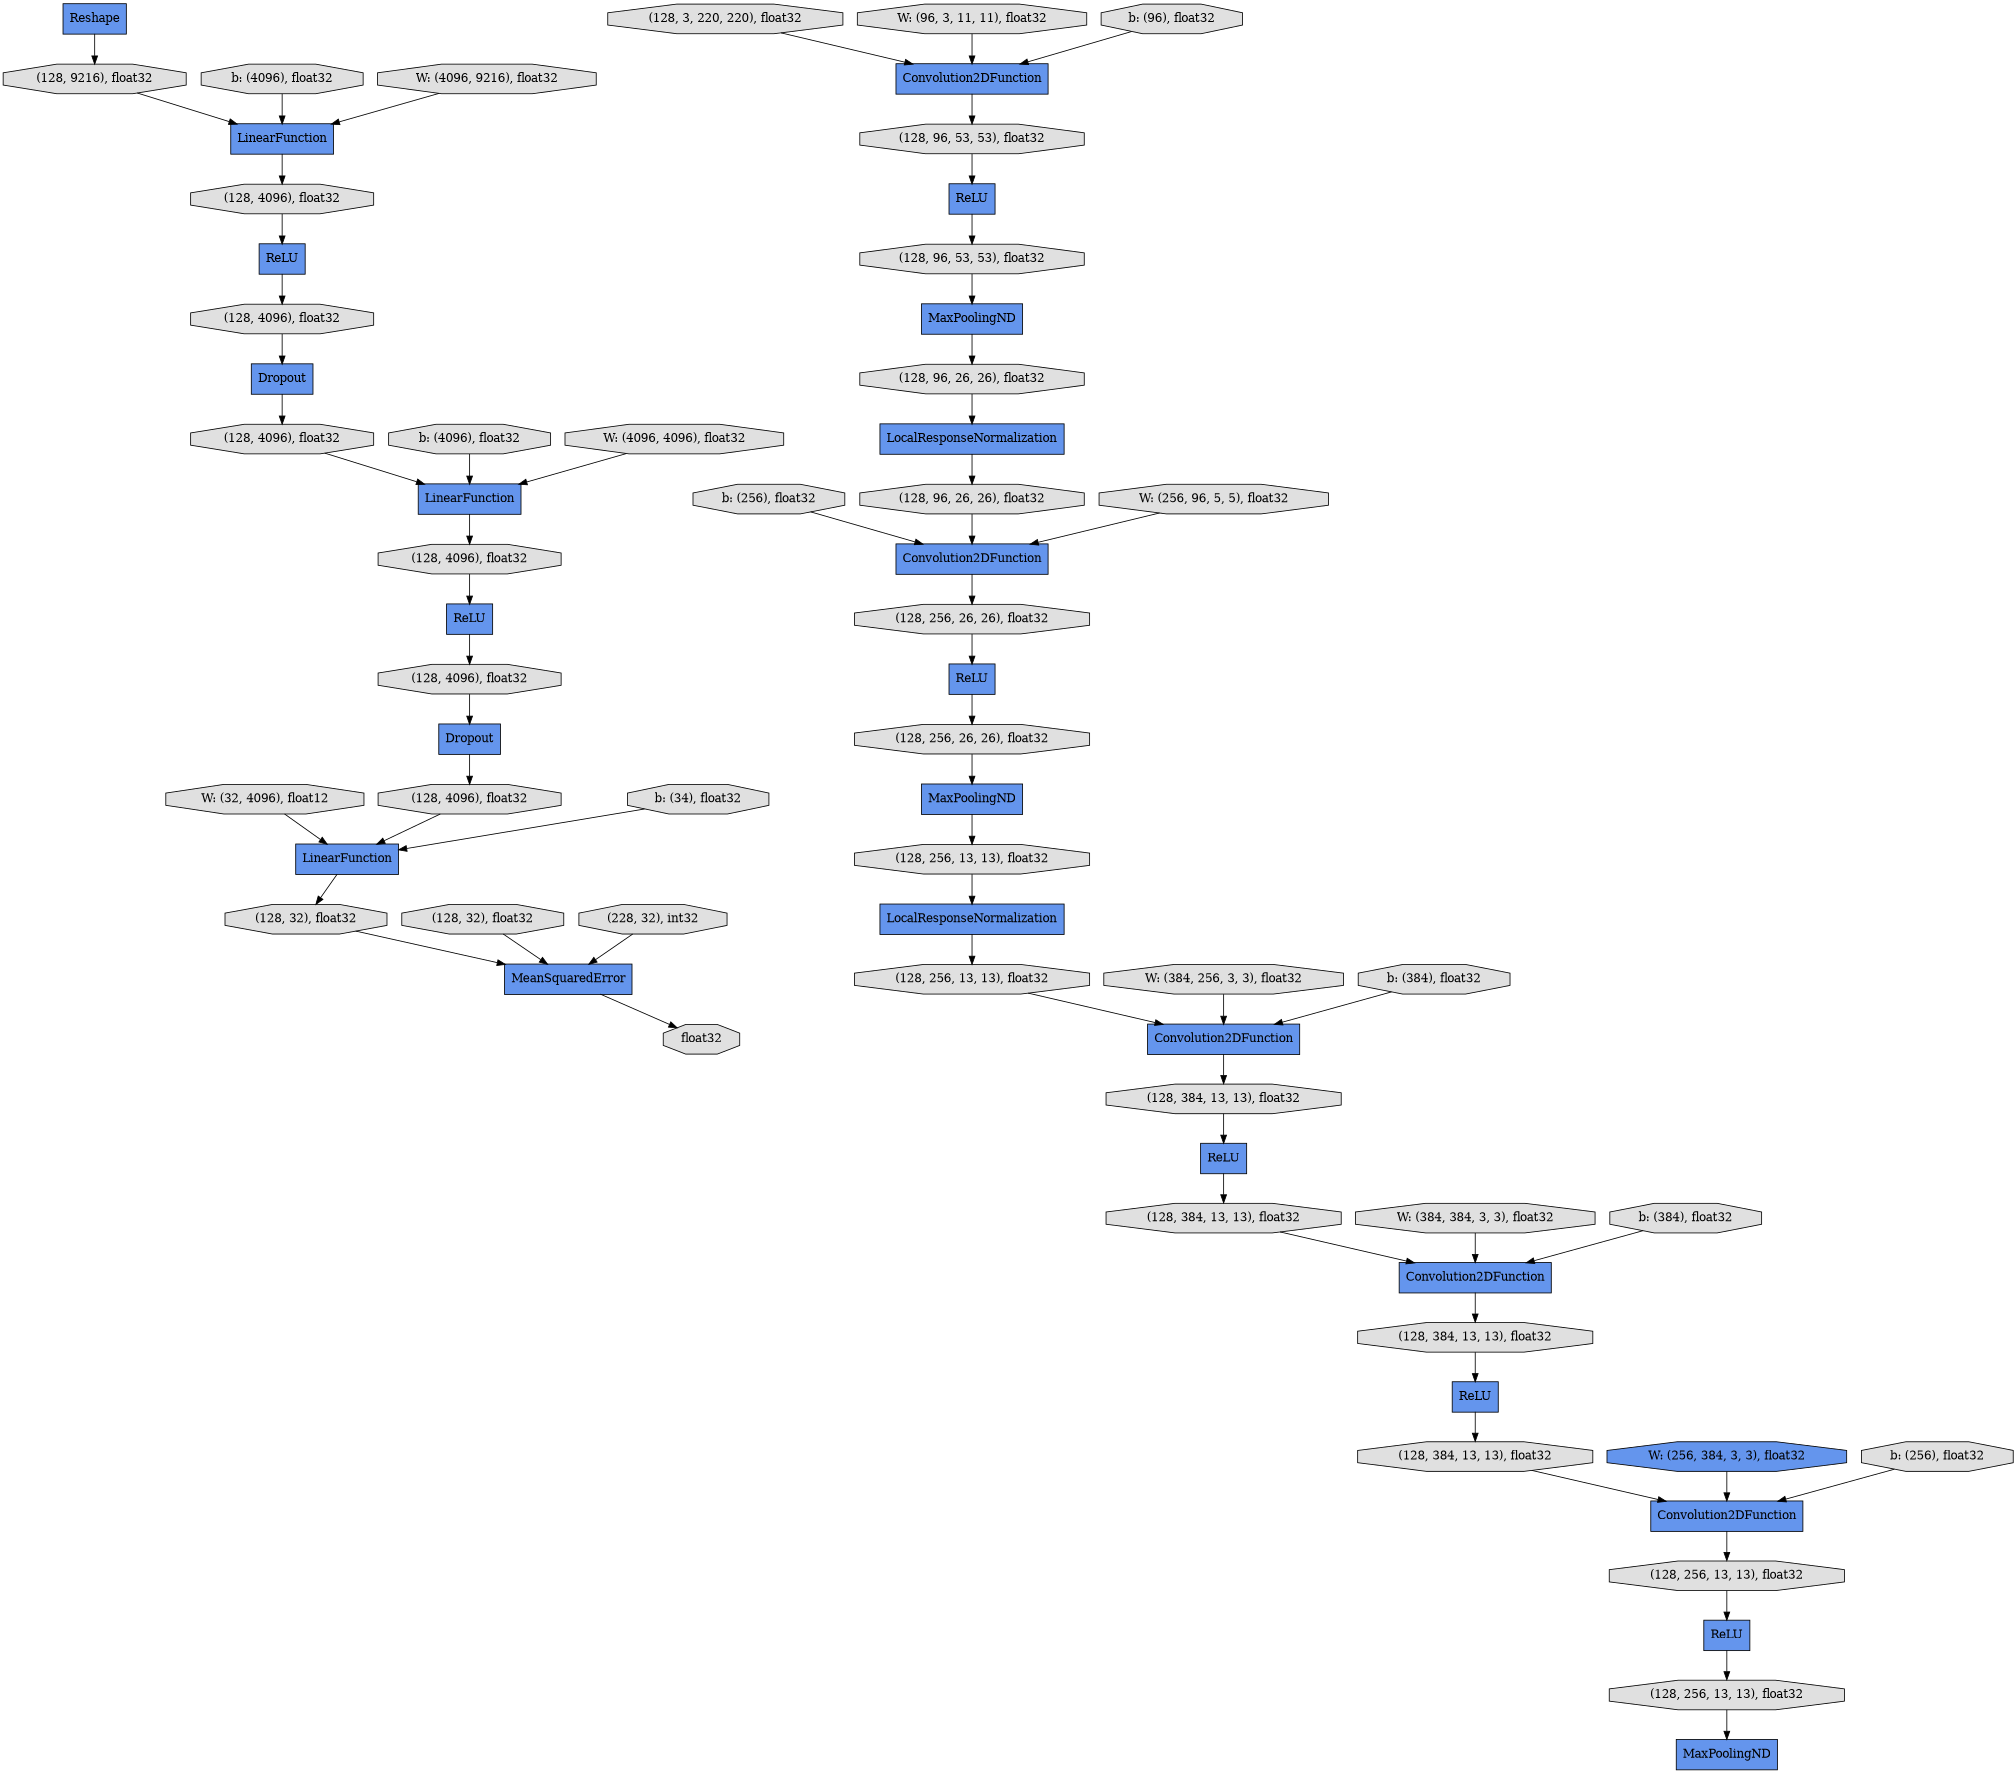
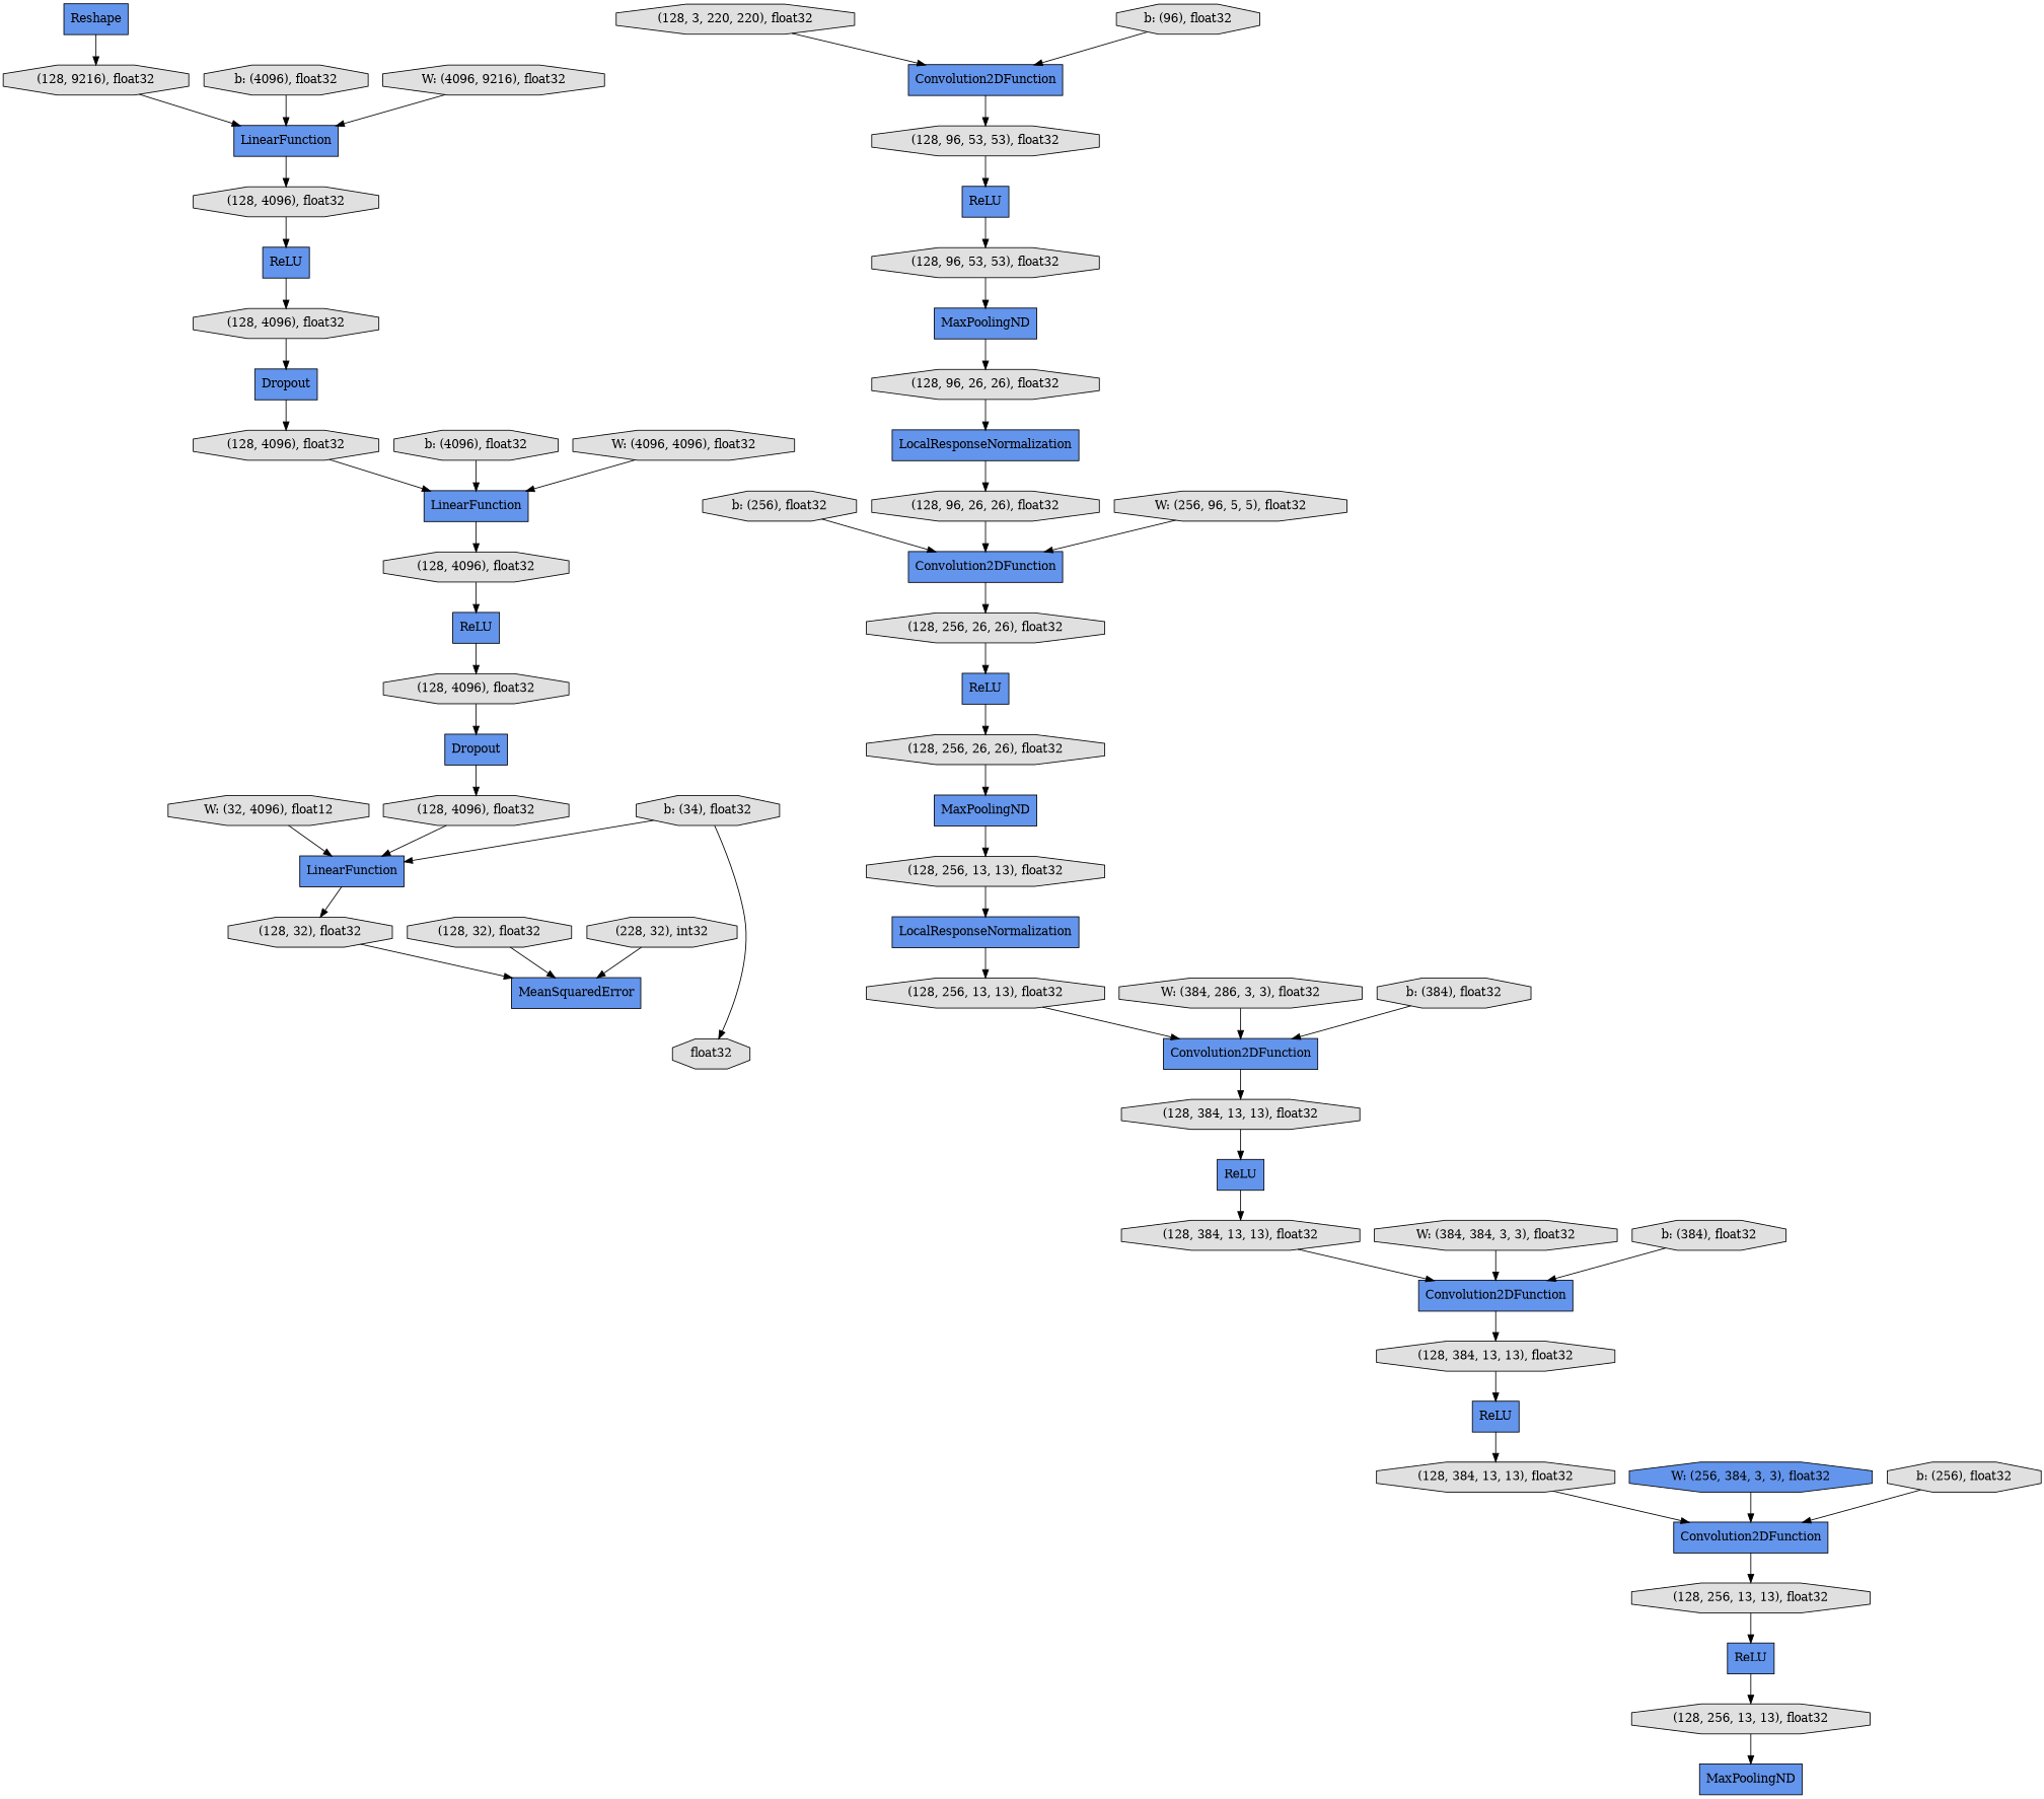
  digraph {
    rankdir=TB
    node [fillcolor="#E0E0E0" shape=octagon style=filled]
    n1 [label="W: (32, 4096), float12"]
    n2 [fillcolor="#6495ED" label=LinearFunction shape=record]
    n3 [label="(128, 32), float32"]
    n4 [fillcolor="#6495ED" label=LinearFunction shape=record]
    n5 [label="(128, 4096), float32"]
    n6 [fillcolor="#6495ED" label=ReLU shape=record]
    n7 [label="b: (256), float32"]
    n8 [fillcolor="#6495ED" label=Convolution2DFunction shape=record]
    n9 [label="(128, 256, 26, 26), float32"]
    n10 [fillcolor="#6495ED" label=LocalResponseNormalization shape=record]
    n11 [label="(128, 96, 26, 26), float32"]
    n12 [fillcolor="#6495ED" label="W: (256, 384, 3, 3), float32"]
    n13 [fillcolor="#6495ED" label=Convolution2DFunction shape=record]
    n14 [label="(128, 256, 13, 13), float32"]
    n15 [label="(128, 9216), float32"]
    n16 [label="(128, 256, 13, 13), float32"]
    n17 [fillcolor="#6495ED" label=Convolution2DFunction shape=record]
    n18 [label="(128, 384, 13, 13), float32"]
    n19 [fillcolor="#6495ED" label=ReLU shape=record]
    n20 [label="(128, 256, 26, 26), float32"]
    n21 [fillcolor="#6495ED" label=LinearFunction shape=record]
    n22 [label="(128, 4096), float32"]
    n23 [fillcolor="#6495ED" label=ReLU shape=record]
    n24 [fillcolor="#6495ED" label=ReLU shape=record]
    n25 [label="(128, 96, 53, 53), float32"]
    n26 [fillcolor="#6495ED" label=MaxPoolingND shape=record]
    n27 [fillcolor="#6495ED" label=ReLU shape=record]
    n28 [label="(128, 384, 13, 13), float32"]
    n29 [label="(128, 4096), float32"]
-   n30 [label="W: (384, 256, 3, 3), float32"]
+   n30 [label="W: (384, 286, 3, 3), float32"]
    n31 [fillcolor="#6495ED" label=Convolution2DFunction shape=record]
    n32 [label="(128, 384, 13, 13), float32"]
    n33 [fillcolor="#6495ED" label=Dropout shape=record]
    n34 [label="(128, 4096), float32"]
    n35 [label="(128, 96, 26, 26), float32"]
    n36 [label="b: (256), float32"]
    n37 [label="b: (384), float32"]
    n38 [label="b: (4096), float32"]
    n39 [label="(128, 256, 13, 13), float32"]
    n40 [fillcolor="#6495ED" label=LocalResponseNormalization shape=record]
    n41 [fillcolor="#6495ED" label=ReLU shape=record]
    n42 [label="(128, 256, 13, 13), float32"]
    n43 [fillcolor="#6495ED" label=Dropout shape=record]
    n44 [label="(128, 4096), float32"]
    n45 [label="(128, 4096), float32"]
    n46 [label="(128, 3, 220, 220), float32"]
    n47 [fillcolor="#6495ED" label=Convolution2DFunction shape=record]
    n48 [label="(128, 96, 53, 53), float32"]
    n49 [label="(128, 384, 13, 13), float32"]
    n50 [label="W: (384, 384, 3, 3), float32"]
    n51 [fillcolor="#6495ED" label=MaxPoolingND shape=record]
    n52 [fillcolor="#6495ED" label=MeanSquaredError shape=record]
    n53 [label=float32]
    n54 [label="b: (34), float32"]
    n55 [label="W: (4096, 4096), float32"]
    n56 [fillcolor="#6495ED" label=ReLU shape=record]
-   n57 [label="W: (96, 3, 11, 11), float32"]
    n58 [fillcolor="#6495ED" label=MaxPoolingND shape=record]
    n59 [label="b: (384), float32"]
    n60 [label="b: (96), float32"]
    n61 [label="b: (4096), float32"]
    n62 [label="(128, 32), float32"]
    n63 [fillcolor="#6495ED" label=Reshape shape=record]
    n64 [label="(228, 32), int32"]
    n65 [label="W: (256, 96, 5, 5), float32"]
    n66 [label="W: (4096, 9216), float32"]
    n1 -> n2
    n2 -> n3
    n3 -> n52
    n4 -> n5
    n5 -> n6
    n6 -> n29
    n7 -> n8
    n8 -> n9
    n9 -> n19
    n10 -> n11
    n11 -> n8
    n12 -> n13
    n13 -> n14
    n14 -> n41
    n15 -> n4
    n16 -> n17
    n17 -> n18
    n18 -> n27
    n19 -> n20
    n20 -> n51
    n21 -> n22
    n22 -> n23
    n23 -> n45
    n24 -> n25
    n25 -> n26
    n26 -> n35
    n27 -> n28
    n28 -> n31
    n29 -> n33
    n30 -> n17
    n31 -> n32
    n32 -> n56
    n33 -> n34
    n34 -> n21
    n35 -> n10
    n36 -> n13
    n37 -> n17
    n38 -> n21
    n39 -> n40
    n40 -> n16
    n41 -> n42
    n42 -> n58
    n43 -> n44
    n44 -> n2
    n45 -> n43
    n46 -> n47
    n47 -> n48
    n48 -> n24
    n49 -> n13
    n50 -> n31
    n51 -> n39
-   n52 -> n53
+   n54 -> n53
    n54 -> n2
    n55 -> n21
    n56 -> n49
-   n57 -> n47
    n59 -> n31
    n60 -> n47
    n61 -> n4
    n62 -> n52
    n63 -> n15
    n64 -> n52
    n65 -> n8
    n66 -> n4
  }
